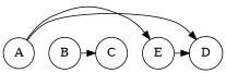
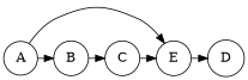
  digraph {
    node [shape=circle]
    A [width=0.3]
    C [width=0.3]
    E [width=0.3]
    D [width=0.3]
    B [width=0.3]
    subgraph sub_1 {
      rank=same
      A
      C
      E
      D
      B
    }
    A -> E [style=invis]
    A -> E
-   A -> D
+   A -> B
+   C -> E
    E -> D
    B -> C
  }
